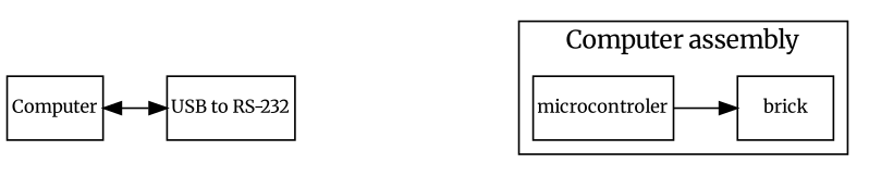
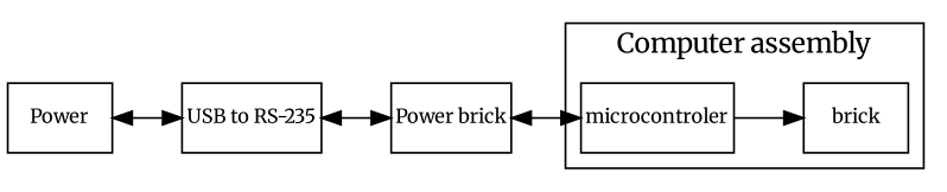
  digraph {
    align=center
    fontname=Merriweather
    rankdir=LR
    node [fontname=Merriweather fontsize=10 margin=0.001 shape=box]
    edge [fontname=Merriweather dir=both]
    " microcontroler "
    n2 [label=brick]
-   " Computer "
-   " USB to RS-232 "
+   " Computer " [label=Power]
+   " USB to RS-232 " [label="USB to RS-235"]
+   " Power brick "
    subgraph cluster_1 {
      label="Computer assembly"
      " microcontroler "
      n2
    }
    " microcontroler " -> n2 [dir=""]
    " Computer " -> " USB to RS-232 "
+   " USB to RS-232 " -> " Power brick "
+   " Power brick " -> " microcontroler "
  }
